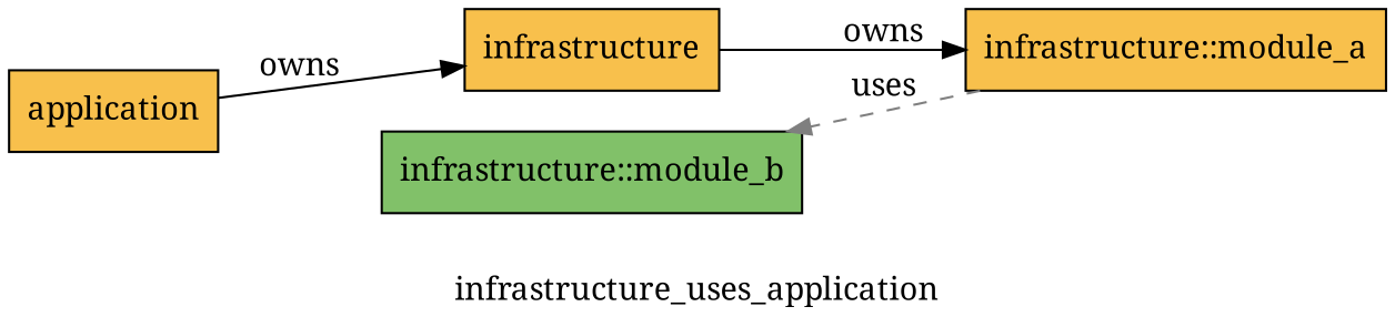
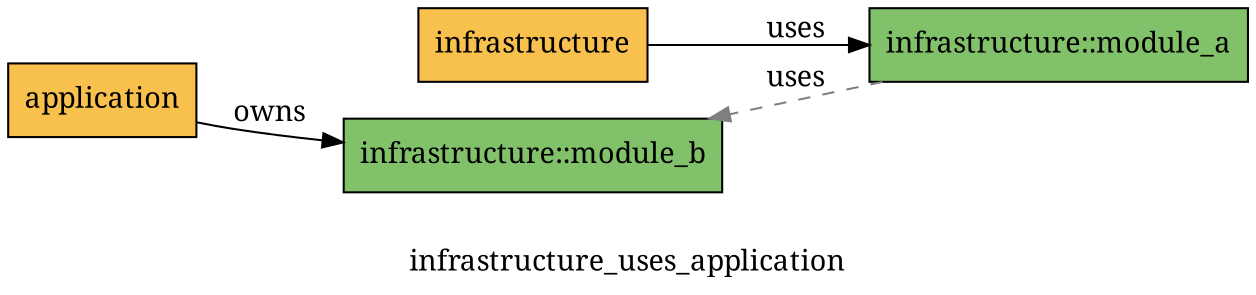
  digraph {
    fontname="Noto Serif"
    label=infrastructure_uses_application
    rankdir=LR
    node [fillcolor="#f8c04c" fontname="Noto Serif" shape=box style=filled]
    edge [color="#000000" constraint=true fontname="Noto Serif" style=solid]
    n1 [label=infrastructure]
-   n2 [label="infrastructure::module_a"]
+   n2 [fillcolor="#81c169" label="infrastructure::module_a"]
    n3 [fillcolor="#81c169" label="infrastructure::module_b"]
    n4 [label=application]
-   n1 -> n2 [label=owns]
+   n1 -> n2 [label=uses]
    n2 -> n3 [color="#7f7f7f" constraint=false label=uses style=dashed]
-   n4 -> n1 [label=owns]
+   n4 -> n3 [label=owns]
  }
